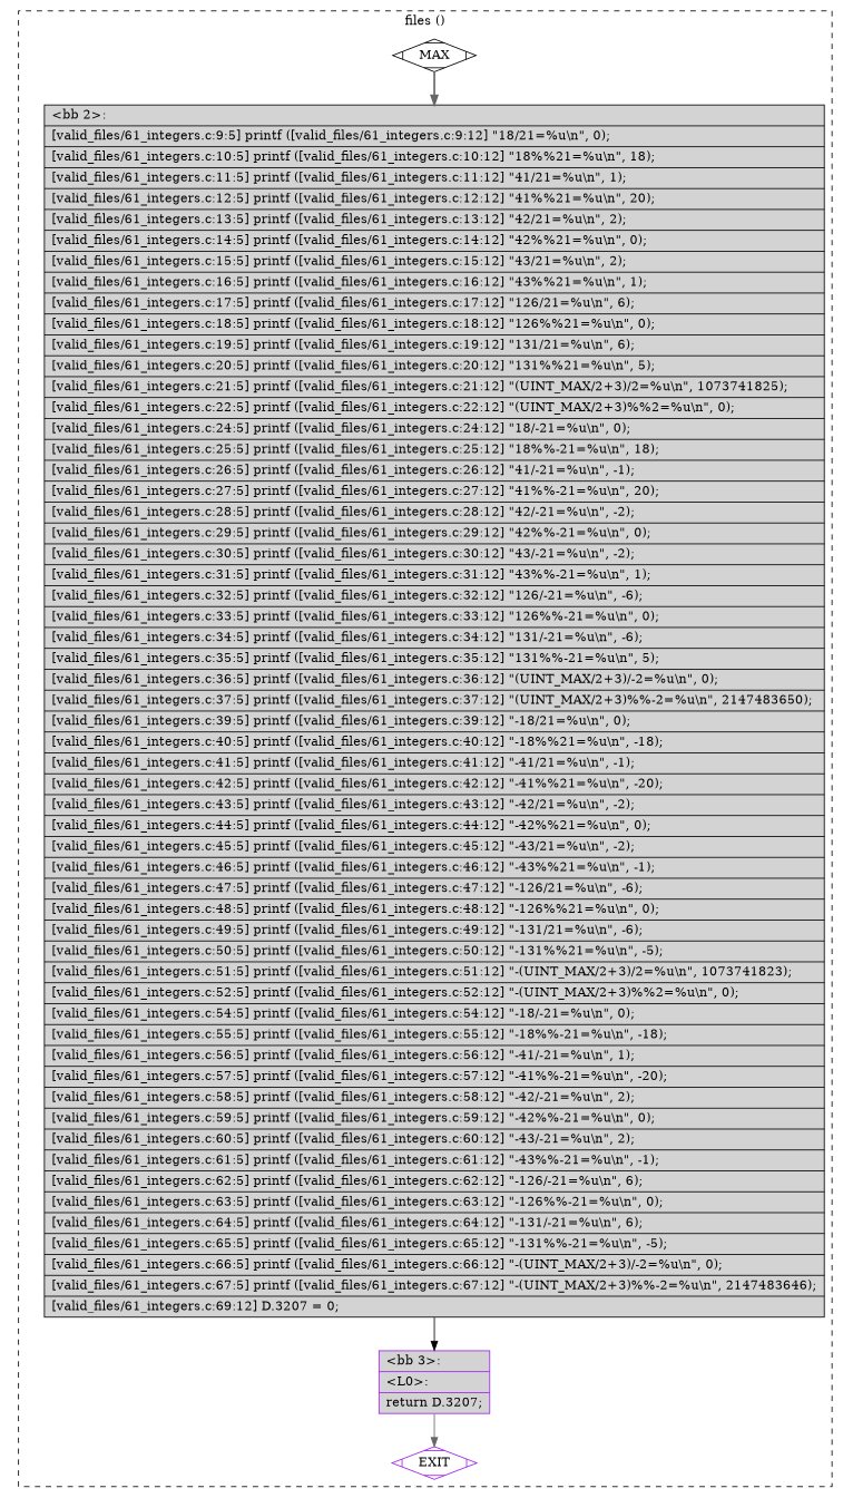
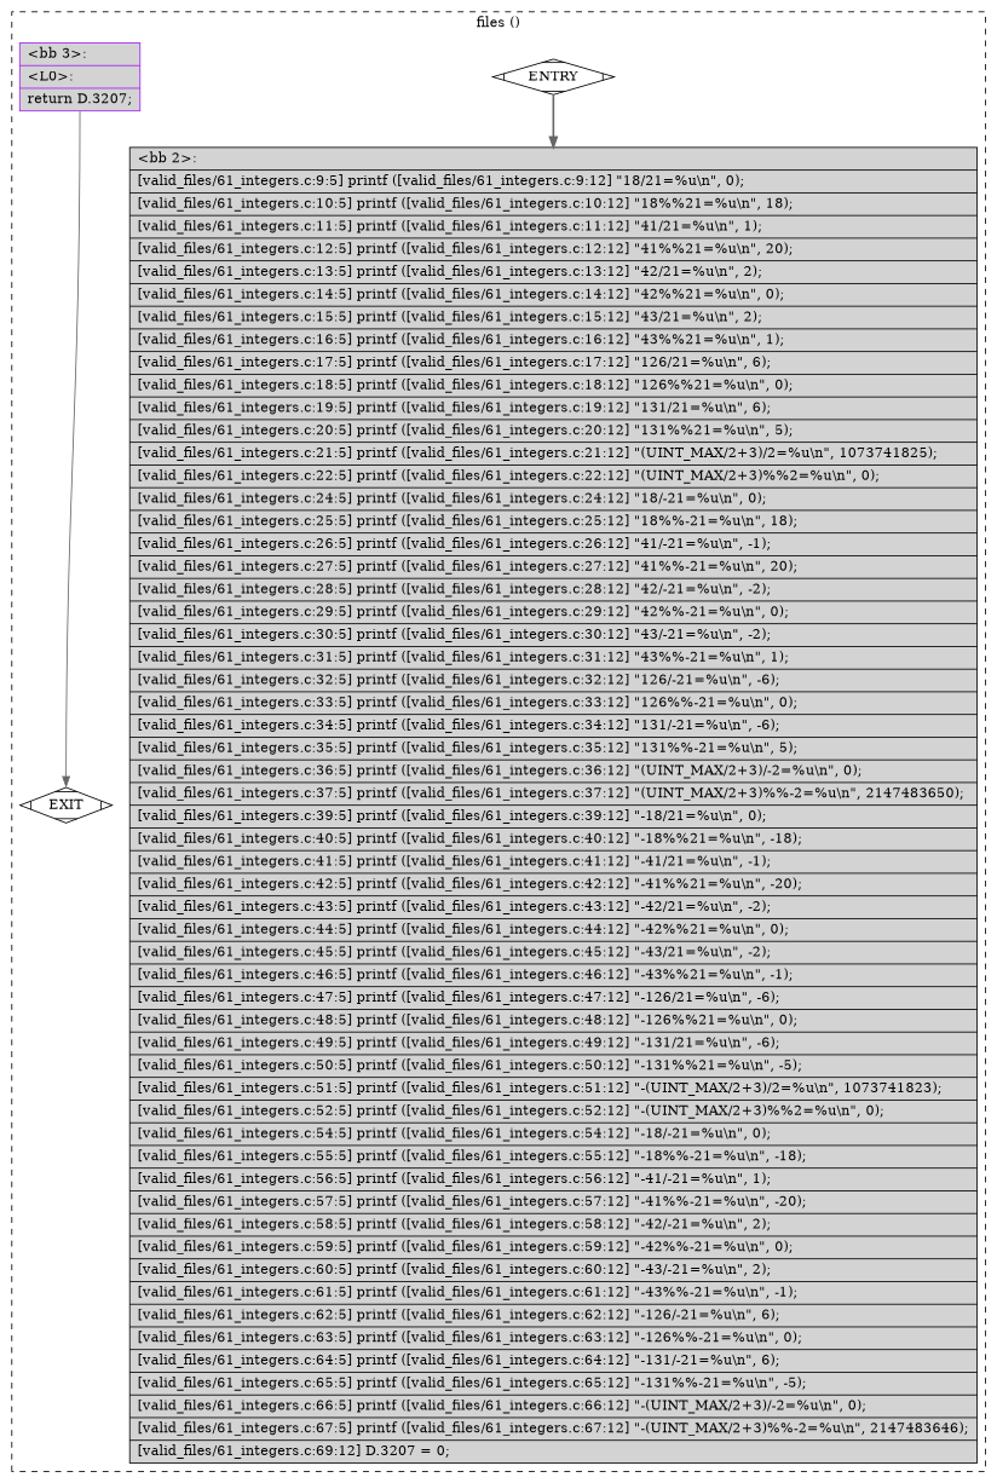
  digraph {
    node [color=black fillcolor=white shape=Mdiamond style=filled]
    edge [constraint=true headport=n style=solid tailport=s color=gray40 weight=100]
-   n1 [label=MAX]
-   n2 [color=purple label=EXIT]
+   n1 [label=ENTRY]
+   n2 [label=EXIT]
    n3 [fillcolor=lightgrey label="{\<bb\ 2\>:\l|[valid_files/61_integers.c:9:5]\ printf\ ([valid_files/61_integers.c:9:12]\ \"18/21=%u\\n\",\ 0);\l|[valid_files/61_integers.c:10:5]\ printf\ ([valid_files/61_integers.c:10:12]\ \"18%%21=%u\\n\",\ 18);\l|[valid_files/61_integers.c:11:5]\ printf\ ([valid_files/61_integers.c:11:12]\ \"41/21=%u\\n\",\ 1);\l|[valid_files/61_integers.c:12:5]\ printf\ ([valid_files/61_integers.c:12:12]\ \"41%%21=%u\\n\",\ 20);\l|[valid_files/61_integers.c:13:5]\ printf\ ([valid_files/61_integers.c:13:12]\ \"42/21=%u\\n\",\ 2);\l|[valid_files/61_integers.c:14:5]\ printf\ ([valid_files/61_integers.c:14:12]\ \"42%%21=%u\\n\",\ 0);\l|[valid_files/61_integers.c:15:5]\ printf\ ([valid_files/61_integers.c:15:12]\ \"43/21=%u\\n\",\ 2);\l|[valid_files/61_integers.c:16:5]\ printf\ ([valid_files/61_integers.c:16:12]\ \"43%%21=%u\\n\",\ 1);\l|[valid_files/61_integers.c:17:5]\ printf\ ([valid_files/61_integers.c:17:12]\ \"126/21=%u\\n\",\ 6);\l|[valid_files/61_integers.c:18:5]\ printf\ ([valid_files/61_integers.c:18:12]\ \"126%%21=%u\\n\",\ 0);\l|[valid_files/61_integers.c:19:5]\ printf\ ([valid_files/61_integers.c:19:12]\ \"131/21=%u\\n\",\ 6);\l|[valid_files/61_integers.c:20:5]\ printf\ ([valid_files/61_integers.c:20:12]\ \"131%%21=%u\\n\",\ 5);\l|[valid_files/61_integers.c:21:5]\ printf\ ([valid_files/61_integers.c:21:12]\ \"(UINT_MAX/2+3)/2=%u\\n\",\ 1073741825);\l|[valid_files/61_integers.c:22:5]\ printf\ ([valid_files/61_integers.c:22:12]\ \"(UINT_MAX/2+3)%%2=%u\\n\",\ 0);\l|[valid_files/61_integers.c:24:5]\ printf\ ([valid_files/61_integers.c:24:12]\ \"18/-21=%u\\n\",\ 0);\l|[valid_files/61_integers.c:25:5]\ printf\ ([valid_files/61_integers.c:25:12]\ \"18%%-21=%u\\n\",\ 18);\l|[valid_files/61_integers.c:26:5]\ printf\ ([valid_files/61_integers.c:26:12]\ \"41/-21=%u\\n\",\ -1);\l|[valid_files/61_integers.c:27:5]\ printf\ ([valid_files/61_integers.c:27:12]\ \"41%%-21=%u\\n\",\ 20);\l|[valid_files/61_integers.c:28:5]\ printf\ ([valid_files/61_integers.c:28:12]\ \"42/-21=%u\\n\",\ -2);\l|[valid_files/61_integers.c:29:5]\ printf\ ([valid_files/61_integers.c:29:12]\ \"42%%-21=%u\\n\",\ 0);\l|[valid_files/61_integers.c:30:5]\ printf\ ([valid_files/61_integers.c:30:12]\ \"43/-21=%u\\n\",\ -2);\l|[valid_files/61_integers.c:31:5]\ printf\ ([valid_files/61_integers.c:31:12]\ \"43%%-21=%u\\n\",\ 1);\l|[valid_files/61_integers.c:32:5]\ printf\ ([valid_files/61_integers.c:32:12]\ \"126/-21=%u\\n\",\ -6);\l|[valid_files/61_integers.c:33:5]\ printf\ ([valid_files/61_integers.c:33:12]\ \"126%%-21=%u\\n\",\ 0);\l|[valid_files/61_integers.c:34:5]\ printf\ ([valid_files/61_integers.c:34:12]\ \"131/-21=%u\\n\",\ -6);\l|[valid_files/61_integers.c:35:5]\ printf\ ([valid_files/61_integers.c:35:12]\ \"131%%-21=%u\\n\",\ 5);\l|[valid_files/61_integers.c:36:5]\ printf\ ([valid_files/61_integers.c:36:12]\ \"(UINT_MAX/2+3)/-2=%u\\n\",\ 0);\l|[valid_files/61_integers.c:37:5]\ printf\ ([valid_files/61_integers.c:37:12]\ \"(UINT_MAX/2+3)%%-2=%u\\n\",\ 2147483650);\l|[valid_files/61_integers.c:39:5]\ printf\ ([valid_files/61_integers.c:39:12]\ \"-18/21=%u\\n\",\ 0);\l|[valid_files/61_integers.c:40:5]\ printf\ ([valid_files/61_integers.c:40:12]\ \"-18%%21=%u\\n\",\ -18);\l|[valid_files/61_integers.c:41:5]\ printf\ ([valid_files/61_integers.c:41:12]\ \"-41/21=%u\\n\",\ -1);\l|[valid_files/61_integers.c:42:5]\ printf\ ([valid_files/61_integers.c:42:12]\ \"-41%%21=%u\\n\",\ -20);\l|[valid_files/61_integers.c:43:5]\ printf\ ([valid_files/61_integers.c:43:12]\ \"-42/21=%u\\n\",\ -2);\l|[valid_files/61_integers.c:44:5]\ printf\ ([valid_files/61_integers.c:44:12]\ \"-42%%21=%u\\n\",\ 0);\l|[valid_files/61_integers.c:45:5]\ printf\ ([valid_files/61_integers.c:45:12]\ \"-43/21=%u\\n\",\ -2);\l|[valid_files/61_integers.c:46:5]\ printf\ ([valid_files/61_integers.c:46:12]\ \"-43%%21=%u\\n\",\ -1);\l|[valid_files/61_integers.c:47:5]\ printf\ ([valid_files/61_integers.c:47:12]\ \"-126/21=%u\\n\",\ -6);\l|[valid_files/61_integers.c:48:5]\ printf\ ([valid_files/61_integers.c:48:12]\ \"-126%%21=%u\\n\",\ 0);\l|[valid_files/61_integers.c:49:5]\ printf\ ([valid_files/61_integers.c:49:12]\ \"-131/21=%u\\n\",\ -6);\l|[valid_files/61_integers.c:50:5]\ printf\ ([valid_files/61_integers.c:50:12]\ \"-131%%21=%u\\n\",\ -5);\l|[valid_files/61_integers.c:51:5]\ printf\ ([valid_files/61_integers.c:51:12]\ \"-(UINT_MAX/2+3)/2=%u\\n\",\ 1073741823);\l|[valid_files/61_integers.c:52:5]\ printf\ ([valid_files/61_integers.c:52:12]\ \"-(UINT_MAX/2+3)%%2=%u\\n\",\ 0);\l|[valid_files/61_integers.c:54:5]\ printf\ ([valid_files/61_integers.c:54:12]\ \"-18/-21=%u\\n\",\ 0);\l|[valid_files/61_integers.c:55:5]\ printf\ ([valid_files/61_integers.c:55:12]\ \"-18%%-21=%u\\n\",\ -18);\l|[valid_files/61_integers.c:56:5]\ printf\ ([valid_files/61_integers.c:56:12]\ \"-41/-21=%u\\n\",\ 1);\l|[valid_files/61_integers.c:57:5]\ printf\ ([valid_files/61_integers.c:57:12]\ \"-41%%-21=%u\\n\",\ -20);\l|[valid_files/61_integers.c:58:5]\ printf\ ([valid_files/61_integers.c:58:12]\ \"-42/-21=%u\\n\",\ 2);\l|[valid_files/61_integers.c:59:5]\ printf\ ([valid_files/61_integers.c:59:12]\ \"-42%%-21=%u\\n\",\ 0);\l|[valid_files/61_integers.c:60:5]\ printf\ ([valid_files/61_integers.c:60:12]\ \"-43/-21=%u\\n\",\ 2);\l|[valid_files/61_integers.c:61:5]\ printf\ ([valid_files/61_integers.c:61:12]\ \"-43%%-21=%u\\n\",\ -1);\l|[valid_files/61_integers.c:62:5]\ printf\ ([valid_files/61_integers.c:62:12]\ \"-126/-21=%u\\n\",\ 6);\l|[valid_files/61_integers.c:63:5]\ printf\ ([valid_files/61_integers.c:63:12]\ \"-126%%-21=%u\\n\",\ 0);\l|[valid_files/61_integers.c:64:5]\ printf\ ([valid_files/61_integers.c:64:12]\ \"-131/-21=%u\\n\",\ 6);\l|[valid_files/61_integers.c:65:5]\ printf\ ([valid_files/61_integers.c:65:12]\ \"-131%%-21=%u\\n\",\ -5);\l|[valid_files/61_integers.c:66:5]\ printf\ ([valid_files/61_integers.c:66:12]\ \"-(UINT_MAX/2+3)/-2=%u\\n\",\ 0);\l|[valid_files/61_integers.c:67:5]\ printf\ ([valid_files/61_integers.c:67:12]\ \"-(UINT_MAX/2+3)%%-2=%u\\n\",\ 2147483646);\l|[valid_files/61_integers.c:69:12]\ D.3207\ =\ 0;\l}" shape=record]
    n4 [color=purple fillcolor=lightgrey label="{\<bb\ 3\>:\l|\<L0\>:\l|return\ D.3207;\l}" shape=record]
    subgraph cluster_1 {
      color=black
      label="files ()"
      style=dashed
      n1
      n2
      n3
      n4
    }
    n1 -> n2 [style=invis color="" weight=""]
    n1 -> n3 [style=bold]
-   n3 -> n4 [color=black]
    n4 -> n2 [weight=10]
  }
